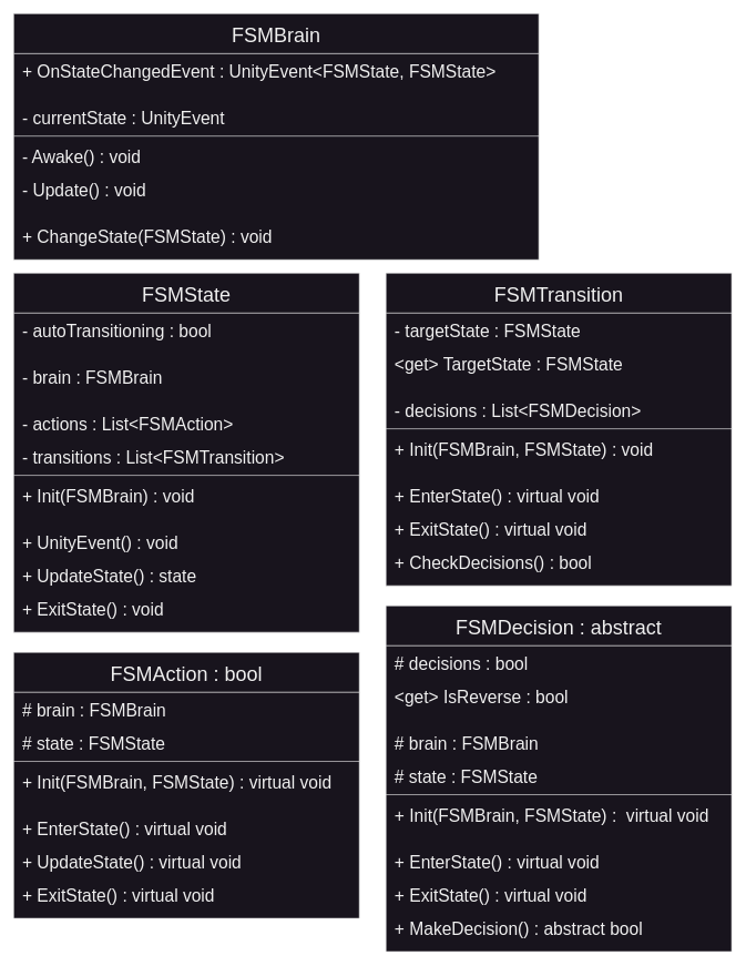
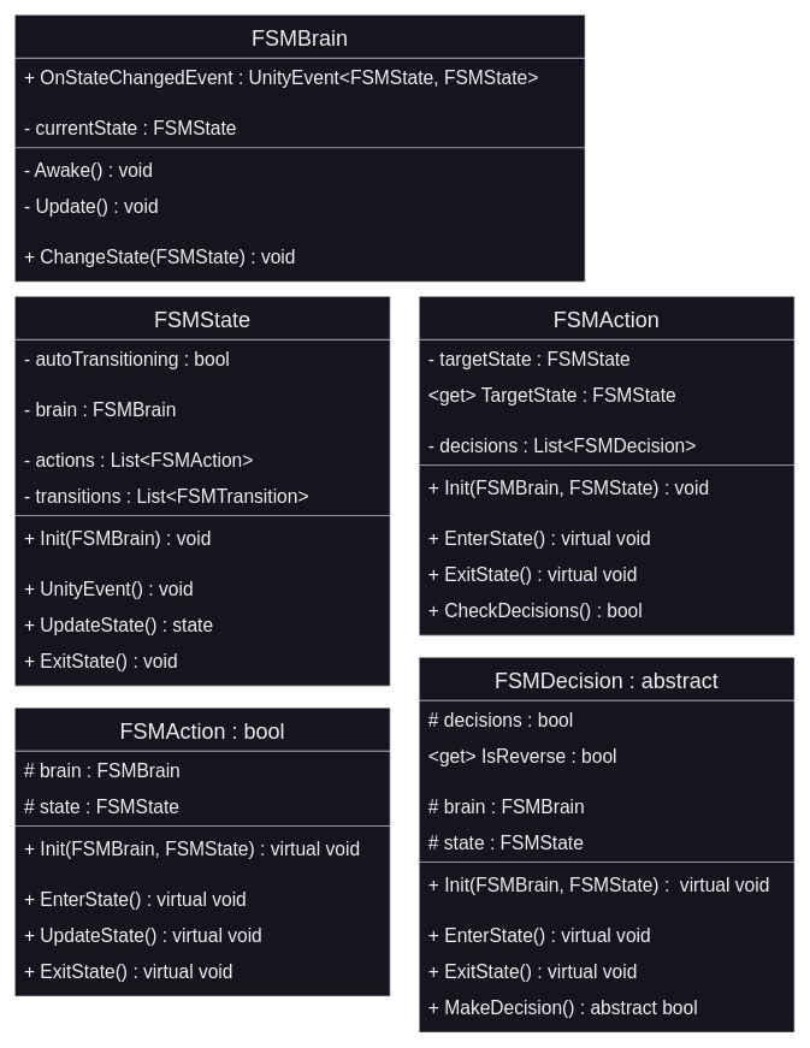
  <mxCell id="0" />
  <mxCell id="1" parent="0" />
  <mxCell id="2" value="FSMState" style="swimlane;fontStyle=0;align=center;verticalAlign=middle;childLayout=stackLayout;horizontal=1;startSize=60;horizontalStack=0;resizeParent=1;resizeLast=0;collapsible=1;marginBottom=0;rounded=0;shadow=0;strokeWidth=1;spacingTop=0;spacingBottom=0;spacingRight=0;fillColor=#18141D;swimlaneFillColor=#18141D;fillStyle=solid;fontColor=#F0F0F0;strokeColor=#F0F0F0;fontSize=30;" vertex="1" parent="1"><mxGeometry x="20" y="410" width="520" height="540" as="geometry"><mxRectangle x="-791.5" y="-581" width="160" height="26" as="alternateBounds" /></mxGeometry></mxCell>
  <mxCell id="3" value=" - autoTransitioning : bool" style="text;align=left;verticalAlign=middle;spacingLeft=4;spacingRight=4;overflow=hidden;rotatable=0;points=[[0,0.5],[1,0.5]];portConstraint=eastwest;rounded=0;shadow=0;html=0;fontColor=#F0F0F0;fontSize=26;" vertex="1" parent="2"><mxGeometry y="60" width="520" height="50" as="geometry" /></mxCell>
  <mxCell id="4" value=" " style="text;align=left;verticalAlign=middle;spacingLeft=4;spacingRight=4;overflow=hidden;rotatable=0;points=[[0,0.5],[1,0.5]];portConstraint=eastwest;rounded=0;shadow=0;html=0;fontSize=26;" vertex="1" parent="2"><mxGeometry y="110" width="520" height="20" as="geometry" /></mxCell>
  <mxCell id="5" value=" - brain : FSMBrain" style="text;align=left;verticalAlign=middle;spacingLeft=4;spacingRight=4;overflow=hidden;rotatable=0;points=[[0,0.5],[1,0.5]];portConstraint=eastwest;rounded=0;shadow=0;html=0;fontColor=#F0F0F0;fontSize=26;" vertex="1" parent="2"><mxGeometry y="130" width="520" height="50" as="geometry" /></mxCell>
  <mxCell id="6" value=" " style="text;align=left;verticalAlign=middle;spacingLeft=4;spacingRight=4;overflow=hidden;rotatable=0;points=[[0,0.5],[1,0.5]];portConstraint=eastwest;rounded=0;shadow=0;html=0;fontSize=26;" vertex="1" parent="2"><mxGeometry y="180" width="520" height="20" as="geometry" /></mxCell>
  <mxCell id="7" value=" - actions : List&lt;FSMAction&gt;" style="text;align=left;verticalAlign=middle;spacingLeft=4;spacingRight=4;overflow=hidden;rotatable=0;points=[[0,0.5],[1,0.5]];portConstraint=eastwest;rounded=0;shadow=0;html=0;fontColor=#F0F0F0;fontSize=26;" vertex="1" parent="2"><mxGeometry y="200" width="520" height="50" as="geometry" /></mxCell>
  <mxCell id="8" value=" - transitions : List&lt;FSMTransition&gt;" style="text;align=left;verticalAlign=middle;spacingLeft=4;spacingRight=4;overflow=hidden;rotatable=0;points=[[0,0.5],[1,0.5]];portConstraint=eastwest;rounded=0;shadow=0;html=0;fontColor=#F0F0F0;fontSize=26;" vertex="1" parent="2"><mxGeometry y="250" width="520" height="50" as="geometry" /></mxCell>
  <mxCell id="9" value="" style="line;html=1;strokeWidth=1;align=left;verticalAlign=middle;spacingTop=-1;spacingLeft=3;spacingRight=3;rotatable=0;labelPosition=right;points=[];portConstraint=eastwest;strokeColor=#F0F0F0;fontSize=26;" vertex="1" parent="2"><mxGeometry y="300" width="520" height="8" as="geometry" /></mxCell>
  <mxCell id="10" value=" + Init(FSMBrain) : void" style="text;align=left;verticalAlign=middle;spacingLeft=4;spacingRight=4;overflow=hidden;rotatable=0;points=[[0,0.5],[1,0.5]];portConstraint=eastwest;rounded=0;shadow=0;html=0;fontColor=#F0F0F0;fontSize=26;" vertex="1" parent="2"><mxGeometry y="308" width="520" height="50" as="geometry" /></mxCell>
  <mxCell id="11" value=" " style="text;align=left;verticalAlign=middle;spacingLeft=4;spacingRight=4;overflow=hidden;rotatable=0;points=[[0,0.5],[1,0.5]];portConstraint=eastwest;rounded=0;shadow=0;html=0;fontSize=26;" vertex="1" parent="2"><mxGeometry y="358" width="520" height="20" as="geometry" /></mxCell>
  <mxCell id="12" value=" + UnityEvent() : void" style="text;align=left;verticalAlign=middle;spacingLeft=4;spacingRight=4;overflow=hidden;rotatable=0;points=[[0,0.5],[1,0.5]];portConstraint=eastwest;rounded=0;shadow=0;html=0;fontColor=#F0F0F0;fontSize=26;" vertex="1" parent="2"><mxGeometry y="378" width="520" height="50" as="geometry" /></mxCell>
  <mxCell id="13" value=" + UpdateState() : state" style="text;align=left;verticalAlign=middle;spacingLeft=4;spacingRight=4;overflow=hidden;rotatable=0;points=[[0,0.5],[1,0.5]];portConstraint=eastwest;rounded=0;shadow=0;html=0;fontColor=#F0F0F0;fontSize=26;" vertex="1" parent="2"><mxGeometry y="428" width="520" height="50" as="geometry" /></mxCell>
  <mxCell id="14" value=" + ExitState() : void" style="text;align=left;verticalAlign=middle;spacingLeft=4;spacingRight=4;overflow=hidden;rotatable=0;points=[[0,0.5],[1,0.5]];portConstraint=eastwest;rounded=0;shadow=0;html=0;fontColor=#F0F0F0;fontSize=26;" vertex="1" parent="2"><mxGeometry y="478" width="520" height="50" as="geometry" /></mxCell>
  <mxCell id="15" value="FSMBrain" style="swimlane;fontStyle=0;align=center;verticalAlign=middle;childLayout=stackLayout;horizontal=1;startSize=60;horizontalStack=0;resizeParent=1;resizeLast=0;collapsible=1;marginBottom=0;rounded=0;shadow=0;strokeWidth=1;spacingTop=0;spacingBottom=0;spacingRight=0;fillColor=#18141D;swimlaneFillColor=#18141D;fillStyle=solid;fontColor=#F0F0F0;strokeColor=#F0F0F0;fontSize=30;" vertex="1" parent="1"><mxGeometry x="20" y="20" width="790" height="370" as="geometry"><mxRectangle x="-791.5" y="-581" width="160" height="26" as="alternateBounds" /></mxGeometry></mxCell>
  <mxCell id="16" value=" + OnStateChangedEvent : UnityEvent&lt;FSMState, FSMState&gt;" style="text;align=left;verticalAlign=middle;spacingLeft=4;spacingRight=4;overflow=hidden;rotatable=0;points=[[0,0.5],[1,0.5]];portConstraint=eastwest;rounded=0;shadow=0;html=0;fontColor=#F0F0F0;fontSize=26;" vertex="1" parent="15"><mxGeometry y="60" width="790" height="50" as="geometry" /></mxCell>
  <mxCell id="17" value=" " style="text;align=left;verticalAlign=middle;spacingLeft=4;spacingRight=4;overflow=hidden;rotatable=0;points=[[0,0.5],[1,0.5]];portConstraint=eastwest;rounded=0;shadow=0;html=0;fontSize=26;" vertex="1" parent="15"><mxGeometry y="110" width="790" height="20" as="geometry" /></mxCell>
- <mxCell id="18" value=" - currentState : UnityEvent" style="text;align=left;verticalAlign=middle;spacingLeft=4;spacingRight=4;overflow=hidden;rotatable=0;points=[[0,0.5],[1,0.5]];portConstraint=eastwest;rounded=0;shadow=0;html=0;fontColor=#F0F0F0;fontSize=26;" vertex="1" parent="15"><mxGeometry y="130" width="790" height="50" as="geometry" /></mxCell>
+ <mxCell id="18" value=" - currentState : FSMState" style="text;align=left;verticalAlign=middle;spacingLeft=4;spacingRight=4;overflow=hidden;rotatable=0;points=[[0,0.5],[1,0.5]];portConstraint=eastwest;rounded=0;shadow=0;html=0;fontColor=#F0F0F0;fontSize=26;" vertex="1" parent="15"><mxGeometry y="130" width="790" height="50" as="geometry" /></mxCell>
  <mxCell id="19" value="" style="line;html=1;strokeWidth=1;align=left;verticalAlign=middle;spacingTop=-1;spacingLeft=3;spacingRight=3;rotatable=0;labelPosition=right;points=[];portConstraint=eastwest;strokeColor=#F0F0F0;fontSize=26;" vertex="1" parent="15"><mxGeometry y="180" width="790" height="8" as="geometry" /></mxCell>
  <mxCell id="20" value=" - Awake() : void" style="text;align=left;verticalAlign=middle;spacingLeft=4;spacingRight=4;overflow=hidden;rotatable=0;points=[[0,0.5],[1,0.5]];portConstraint=eastwest;rounded=0;shadow=0;html=0;fontColor=#F0F0F0;fontSize=26;" vertex="1" parent="15"><mxGeometry y="188" width="790" height="50" as="geometry" /></mxCell>
  <mxCell id="21" value=" - Update() : void" style="text;align=left;verticalAlign=middle;spacingLeft=4;spacingRight=4;overflow=hidden;rotatable=0;points=[[0,0.5],[1,0.5]];portConstraint=eastwest;rounded=0;shadow=0;html=0;fontColor=#F0F0F0;fontSize=26;" vertex="1" parent="15"><mxGeometry y="238" width="790" height="50" as="geometry" /></mxCell>
  <mxCell id="22" value=" " style="text;align=left;verticalAlign=middle;spacingLeft=4;spacingRight=4;overflow=hidden;rotatable=0;points=[[0,0.5],[1,0.5]];portConstraint=eastwest;rounded=0;shadow=0;html=0;fontSize=26;" vertex="1" parent="15"><mxGeometry y="288" width="790" height="20" as="geometry" /></mxCell>
  <mxCell id="23" value=" + ChangeState(FSMState) : void" style="text;align=left;verticalAlign=middle;spacingLeft=4;spacingRight=4;overflow=hidden;rotatable=0;points=[[0,0.5],[1,0.5]];portConstraint=eastwest;rounded=0;shadow=0;html=0;fontColor=#F0F0F0;fontSize=26;" vertex="1" parent="15"><mxGeometry y="308" width="790" height="50" as="geometry" /></mxCell>
  <mxCell id="24" value="FSMAction : bool" style="swimlane;fontStyle=0;align=center;verticalAlign=middle;childLayout=stackLayout;horizontal=1;startSize=60;horizontalStack=0;resizeParent=1;resizeLast=0;collapsible=1;marginBottom=0;rounded=0;shadow=0;strokeWidth=1;spacingTop=0;spacingBottom=0;spacingRight=0;fillColor=#18141D;swimlaneFillColor=#18141D;fillStyle=solid;fontColor=#F0F0F0;strokeColor=#F0F0F0;fontSize=30;" vertex="1" parent="1"><mxGeometry x="20" y="980" width="520" height="400" as="geometry"><mxRectangle x="-791.5" y="-581" width="160" height="26" as="alternateBounds" /></mxGeometry></mxCell>
  <mxCell id="25" value=" # brain : FSMBrain" style="text;align=left;verticalAlign=middle;spacingLeft=4;spacingRight=4;overflow=hidden;rotatable=0;points=[[0,0.5],[1,0.5]];portConstraint=eastwest;rounded=0;shadow=0;html=0;fontColor=#F0F0F0;fontSize=26;" vertex="1" parent="24"><mxGeometry y="60" width="520" height="50" as="geometry" /></mxCell>
  <mxCell id="26" value=" # state : FSMState" style="text;align=left;verticalAlign=middle;spacingLeft=4;spacingRight=4;overflow=hidden;rotatable=0;points=[[0,0.5],[1,0.5]];portConstraint=eastwest;rounded=0;shadow=0;html=0;fontColor=#F0F0F0;fontSize=26;" vertex="1" parent="24"><mxGeometry y="110" width="520" height="50" as="geometry" /></mxCell>
  <mxCell id="27" value="" style="line;html=1;strokeWidth=1;align=left;verticalAlign=middle;spacingTop=-1;spacingLeft=3;spacingRight=3;rotatable=0;labelPosition=right;points=[];portConstraint=eastwest;strokeColor=#F0F0F0;fontSize=26;" vertex="1" parent="24"><mxGeometry y="160" width="520" height="8" as="geometry" /></mxCell>
  <mxCell id="28" value=" + Init(FSMBrain, FSMState) : virtual void" style="text;align=left;verticalAlign=middle;spacingLeft=4;spacingRight=4;overflow=hidden;rotatable=0;points=[[0,0.5],[1,0.5]];portConstraint=eastwest;rounded=0;shadow=0;html=0;fontColor=#F0F0F0;fontSize=26;" vertex="1" parent="24"><mxGeometry y="168" width="520" height="50" as="geometry" /></mxCell>
  <mxCell id="29" value=" " style="text;align=left;verticalAlign=middle;spacingLeft=4;spacingRight=4;overflow=hidden;rotatable=0;points=[[0,0.5],[1,0.5]];portConstraint=eastwest;rounded=0;shadow=0;html=0;fontSize=26;" vertex="1" parent="24"><mxGeometry y="218" width="520" height="20" as="geometry" /></mxCell>
  <mxCell id="30" value=" + EnterState() : virtual void" style="text;align=left;verticalAlign=middle;spacingLeft=4;spacingRight=4;overflow=hidden;rotatable=0;points=[[0,0.5],[1,0.5]];portConstraint=eastwest;rounded=0;shadow=0;html=0;fontColor=#F0F0F0;fontSize=26;" vertex="1" parent="24"><mxGeometry y="238" width="520" height="50" as="geometry" /></mxCell>
  <mxCell id="31" value=" + UpdateState() : virtual void" style="text;align=left;verticalAlign=middle;spacingLeft=4;spacingRight=4;overflow=hidden;rotatable=0;points=[[0,0.5],[1,0.5]];portConstraint=eastwest;rounded=0;shadow=0;html=0;fontColor=#F0F0F0;fontSize=26;" vertex="1" parent="24"><mxGeometry y="288" width="520" height="50" as="geometry" /></mxCell>
  <mxCell id="32" value=" + ExitState() : virtual void" style="text;align=left;verticalAlign=middle;spacingLeft=4;spacingRight=4;overflow=hidden;rotatable=0;points=[[0,0.5],[1,0.5]];portConstraint=eastwest;rounded=0;shadow=0;html=0;fontColor=#F0F0F0;fontSize=26;" vertex="1" parent="24"><mxGeometry y="338" width="520" height="50" as="geometry" /></mxCell>
- <mxCell id="33" value="FSMTransition" style="swimlane;fontStyle=0;align=center;verticalAlign=middle;childLayout=stackLayout;horizontal=1;startSize=60;horizontalStack=0;resizeParent=1;resizeLast=0;collapsible=1;marginBottom=0;rounded=0;shadow=0;strokeWidth=1;spacingTop=0;spacingBottom=0;spacingRight=0;fillColor=#18141D;swimlaneFillColor=#18141D;fillStyle=solid;fontColor=#F0F0F0;strokeColor=#F0F0F0;fontSize=30;" vertex="1" parent="1"><mxGeometry x="580" y="410" width="520" height="470" as="geometry"><mxRectangle x="-791.5" y="-581" width="160" height="26" as="alternateBounds" /></mxGeometry></mxCell>
+ <mxCell id="33" value="FSMAction" style="swimlane;fontStyle=0;align=center;verticalAlign=middle;childLayout=stackLayout;horizontal=1;startSize=60;horizontalStack=0;resizeParent=1;resizeLast=0;collapsible=1;marginBottom=0;rounded=0;shadow=0;strokeWidth=1;spacingTop=0;spacingBottom=0;spacingRight=0;fillColor=#18141D;swimlaneFillColor=#18141D;fillStyle=solid;fontColor=#F0F0F0;strokeColor=#F0F0F0;fontSize=30;" vertex="1" parent="1"><mxGeometry x="580" y="410" width="520" height="470" as="geometry"><mxRectangle x="-791.5" y="-581" width="160" height="26" as="alternateBounds" /></mxGeometry></mxCell>
  <mxCell id="34" value=" - targetState : FSMState" style="text;align=left;verticalAlign=middle;spacingLeft=4;spacingRight=4;overflow=hidden;rotatable=0;points=[[0,0.5],[1,0.5]];portConstraint=eastwest;rounded=0;shadow=0;html=0;fontColor=#F0F0F0;fontSize=26;" vertex="1" parent="33"><mxGeometry y="60" width="520" height="50" as="geometry" /></mxCell>
  <mxCell id="35" value=" &lt;get&gt; TargetState : FSMState" style="text;align=left;verticalAlign=middle;spacingLeft=4;spacingRight=4;overflow=hidden;rotatable=0;points=[[0,0.5],[1,0.5]];portConstraint=eastwest;rounded=0;shadow=0;html=0;fontColor=#F0F0F0;fontSize=26;" vertex="1" parent="33"><mxGeometry y="110" width="520" height="50" as="geometry" /></mxCell>
  <mxCell id="36" value=" " style="text;align=left;verticalAlign=middle;spacingLeft=4;spacingRight=4;overflow=hidden;rotatable=0;points=[[0,0.5],[1,0.5]];portConstraint=eastwest;rounded=0;shadow=0;html=0;fontSize=26;" vertex="1" parent="33"><mxGeometry y="160" width="520" height="20" as="geometry" /></mxCell>
  <mxCell id="37" value=" - decisions : List&lt;FSMDecision&gt;" style="text;align=left;verticalAlign=middle;spacingLeft=4;spacingRight=4;overflow=hidden;rotatable=0;points=[[0,0.5],[1,0.5]];portConstraint=eastwest;rounded=0;shadow=0;html=0;fontColor=#F0F0F0;fontSize=26;" vertex="1" parent="33"><mxGeometry y="180" width="520" height="50" as="geometry" /></mxCell>
  <mxCell id="38" value="" style="line;html=1;strokeWidth=1;align=left;verticalAlign=middle;spacingTop=-1;spacingLeft=3;spacingRight=3;rotatable=0;labelPosition=right;points=[];portConstraint=eastwest;strokeColor=#F0F0F0;fontSize=26;" vertex="1" parent="33"><mxGeometry y="230" width="520" height="8" as="geometry" /></mxCell>
  <mxCell id="39" value=" + Init(FSMBrain, FSMState) : void" style="text;align=left;verticalAlign=middle;spacingLeft=4;spacingRight=4;overflow=hidden;rotatable=0;points=[[0,0.5],[1,0.5]];portConstraint=eastwest;rounded=0;shadow=0;html=0;fontColor=#F0F0F0;fontSize=26;" vertex="1" parent="33"><mxGeometry y="238" width="520" height="50" as="geometry" /></mxCell>
  <mxCell id="40" value=" " style="text;align=left;verticalAlign=middle;spacingLeft=4;spacingRight=4;overflow=hidden;rotatable=0;points=[[0,0.5],[1,0.5]];portConstraint=eastwest;rounded=0;shadow=0;html=0;fontSize=26;" vertex="1" parent="33"><mxGeometry y="288" width="520" height="20" as="geometry" /></mxCell>
  <mxCell id="41" value=" + EnterState() : virtual void" style="text;align=left;verticalAlign=middle;spacingLeft=4;spacingRight=4;overflow=hidden;rotatable=0;points=[[0,0.5],[1,0.5]];portConstraint=eastwest;rounded=0;shadow=0;html=0;fontColor=#F0F0F0;fontSize=26;" vertex="1" parent="33"><mxGeometry y="308" width="520" height="50" as="geometry" /></mxCell>
  <mxCell id="42" value=" + ExitState() : virtual void" style="text;align=left;verticalAlign=middle;spacingLeft=4;spacingRight=4;overflow=hidden;rotatable=0;points=[[0,0.5],[1,0.5]];portConstraint=eastwest;rounded=0;shadow=0;html=0;fontColor=#F0F0F0;fontSize=26;" vertex="1" parent="33"><mxGeometry y="358" width="520" height="50" as="geometry" /></mxCell>
  <mxCell id="43" value=" + CheckDecisions() : bool" style="text;align=left;verticalAlign=middle;spacingLeft=4;spacingRight=4;overflow=hidden;rotatable=0;points=[[0,0.5],[1,0.5]];portConstraint=eastwest;rounded=0;shadow=0;html=0;fontColor=#F0F0F0;fontSize=26;" vertex="1" parent="33"><mxGeometry y="408" width="520" height="50" as="geometry" /></mxCell>
  <mxCell id="44" value="FSMDecision : abstract" style="swimlane;fontStyle=0;align=center;verticalAlign=middle;childLayout=stackLayout;horizontal=1;startSize=60;horizontalStack=0;resizeParent=1;resizeLast=0;collapsible=1;marginBottom=0;rounded=0;shadow=0;strokeWidth=1;spacingTop=0;spacingBottom=0;spacingRight=0;fillColor=#18141D;swimlaneFillColor=#18141D;fillStyle=solid;fontColor=#F0F0F0;strokeColor=#F0F0F0;fontSize=30;" vertex="1" parent="1"><mxGeometry x="580" y="910" width="520" height="520" as="geometry"><mxRectangle x="-791.5" y="-581" width="160" height="26" as="alternateBounds" /></mxGeometry></mxCell>
  <mxCell id="45" value=" # decisions : bool" style="text;align=left;verticalAlign=middle;spacingLeft=4;spacingRight=4;overflow=hidden;rotatable=0;points=[[0,0.5],[1,0.5]];portConstraint=eastwest;rounded=0;shadow=0;html=0;fontColor=#F0F0F0;fontSize=26;" vertex="1" parent="44"><mxGeometry y="60" width="520" height="50" as="geometry" /></mxCell>
  <mxCell id="46" value=" &lt;get&gt; IsReverse : bool" style="text;align=left;verticalAlign=middle;spacingLeft=4;spacingRight=4;overflow=hidden;rotatable=0;points=[[0,0.5],[1,0.5]];portConstraint=eastwest;rounded=0;shadow=0;html=0;fontColor=#F0F0F0;fontSize=26;" vertex="1" parent="44"><mxGeometry y="110" width="520" height="50" as="geometry" /></mxCell>
  <mxCell id="47" value=" " style="text;align=left;verticalAlign=middle;spacingLeft=4;spacingRight=4;overflow=hidden;rotatable=0;points=[[0,0.5],[1,0.5]];portConstraint=eastwest;rounded=0;shadow=0;html=0;fontSize=26;" vertex="1" parent="44"><mxGeometry y="160" width="520" height="20" as="geometry" /></mxCell>
  <mxCell id="48" value=" # brain : FSMBrain" style="text;align=left;verticalAlign=middle;spacingLeft=4;spacingRight=4;overflow=hidden;rotatable=0;points=[[0,0.5],[1,0.5]];portConstraint=eastwest;rounded=0;shadow=0;html=0;fontColor=#F0F0F0;fontSize=26;" vertex="1" parent="44"><mxGeometry y="180" width="520" height="50" as="geometry" /></mxCell>
  <mxCell id="49" value=" # state : FSMState" style="text;align=left;verticalAlign=middle;spacingLeft=4;spacingRight=4;overflow=hidden;rotatable=0;points=[[0,0.5],[1,0.5]];portConstraint=eastwest;rounded=0;shadow=0;html=0;fontColor=#F0F0F0;fontSize=26;" vertex="1" parent="44"><mxGeometry y="230" width="520" height="50" as="geometry" /></mxCell>
  <mxCell id="50" value="" style="line;html=1;strokeWidth=1;align=left;verticalAlign=middle;spacingTop=-1;spacingLeft=3;spacingRight=3;rotatable=0;labelPosition=right;points=[];portConstraint=eastwest;strokeColor=#F0F0F0;fontSize=26;" vertex="1" parent="44"><mxGeometry y="280" width="520" height="8" as="geometry" /></mxCell>
  <mxCell id="51" value=" + Init(FSMBrain, FSMState) :  virtual void" style="text;align=left;verticalAlign=middle;spacingLeft=4;spacingRight=4;overflow=hidden;rotatable=0;points=[[0,0.5],[1,0.5]];portConstraint=eastwest;rounded=0;shadow=0;html=0;fontColor=#F0F0F0;fontSize=26;" vertex="1" parent="44"><mxGeometry y="288" width="520" height="50" as="geometry" /></mxCell>
  <mxCell id="52" value=" " style="text;align=left;verticalAlign=middle;spacingLeft=4;spacingRight=4;overflow=hidden;rotatable=0;points=[[0,0.5],[1,0.5]];portConstraint=eastwest;rounded=0;shadow=0;html=0;fontSize=26;" vertex="1" parent="44"><mxGeometry y="338" width="520" height="20" as="geometry" /></mxCell>
  <mxCell id="53" value=" + EnterState() : virtual void" style="text;align=left;verticalAlign=middle;spacingLeft=4;spacingRight=4;overflow=hidden;rotatable=0;points=[[0,0.5],[1,0.5]];portConstraint=eastwest;rounded=0;shadow=0;html=0;fontColor=#F0F0F0;fontSize=26;" vertex="1" parent="44"><mxGeometry y="358" width="520" height="50" as="geometry" /></mxCell>
  <mxCell id="54" value=" + ExitState() : virtual void" style="text;align=left;verticalAlign=middle;spacingLeft=4;spacingRight=4;overflow=hidden;rotatable=0;points=[[0,0.5],[1,0.5]];portConstraint=eastwest;rounded=0;shadow=0;html=0;fontColor=#F0F0F0;fontSize=26;" vertex="1" parent="44"><mxGeometry y="408" width="520" height="50" as="geometry" /></mxCell>
  <mxCell id="55" value=" + MakeDecision() : abstract bool" style="text;align=left;verticalAlign=middle;spacingLeft=4;spacingRight=4;overflow=hidden;rotatable=0;points=[[0,0.5],[1,0.5]];portConstraint=eastwest;rounded=0;shadow=0;html=0;fontColor=#F0F0F0;fontSize=26;" vertex="1" parent="44"><mxGeometry y="458" width="520" height="50" as="geometry" /></mxCell>
